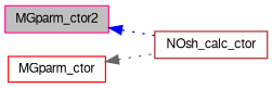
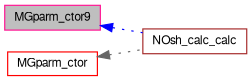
  digraph {
    rankdir=LR
    node [fillcolor=white fontname=FreeSans fontsize=10 shape=record style=filled]
    edge [dir=back fontname=FreeSans fontsize=10 labelfontname=FreeSans labelfontsize=10 style=dotted]
-   n1 [color=deeppink fillcolor=grey75 fontcolor=black height=0.2 label=MGparm_ctor2 width=0.4]
-   n2 [color=brown height=0.2 label=NOsh_calc_ctor width=0.4]
+   n1 [color=deeppink fillcolor=grey75 fontcolor=black height=0.2 label=MGparm_ctor9 width=0.4]
+   n2 [color=brown height=0.2 label=NOsh_calc_calc width=0.4]
    n3 [color=red height=0.2 label=MGparm_ctor width=0.4]
    n1 -> n2 [color=blue]
    n3 -> n2 [color=gray40]
  }
